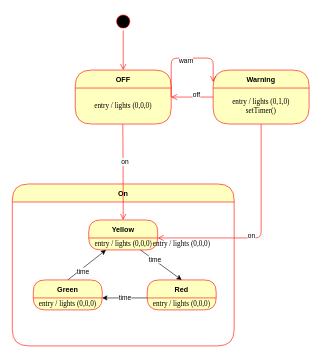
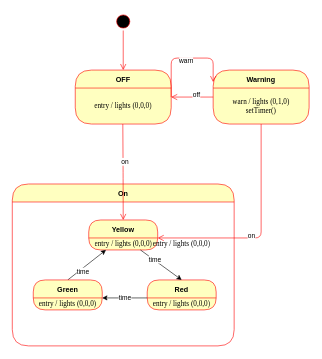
  <mxCell id="0" />
  <mxCell id="1" parent="0" />
  <mxCell id="2" value="" style="ellipse;html=1;shape=startState;fillColor=#000000;strokeColor=#ff0000;rounded=1;shadow=0;comic=0;labelBackgroundColor=none;fontFamily=Verdana;fontSize=12;fontColor=#000000;align=center;direction=south;" parent="1" vertex="1"><mxGeometry x="190" y="20" width="30" height="30" as="geometry" /></mxCell>
  <mxCell id="3" style="edgeStyle=orthogonalEdgeStyle;html=1;labelBackgroundColor=none;endArrow=open;endSize=8;strokeColor=#ff0000;fontFamily=Verdana;fontSize=12;align=left;entryX=0.5;entryY=0;entryDx=0;entryDy=0;" parent="1" source="2" target="4" edge="1"><mxGeometry relative="1" as="geometry"><mxPoint x="205" y="125" as="targetPoint" /></mxGeometry></mxCell>
  <mxCell id="4" value="OFF" style="swimlane;fontStyle=1;align=center;verticalAlign=middle;childLayout=stackLayout;horizontal=1;startSize=30;horizontalStack=0;resizeParent=0;resizeLast=1;container=0;fontColor=#000000;collapsible=0;rounded=1;arcSize=30;strokeColor=#ff0000;fillColor=#ffffc0;swimlaneFillColor=#ffffc0;dropTarget=0;" parent="1" vertex="1"><mxGeometry x="125" y="116" width="160" height="90" as="geometry" /></mxCell>
  <mxCell id="5" value="&lt;font face=&quot;Verdana&quot;&gt;entry / lights (0,0,0)&lt;/font&gt;" style="text;html=1;strokeColor=none;fillColor=none;align=center;verticalAlign=middle;spacingLeft=4;spacingRight=4;whiteSpace=wrap;overflow=hidden;rotatable=0;fontColor=#000000;" parent="4" vertex="1"><mxGeometry y="30" width="160" height="60" as="geometry" /></mxCell>
  <mxCell id="6" value="On" style="swimlane;fillColor=#ffffc0;strokeColor=#ff0000;fontColor=#000000;startSize=30;rounded=1;arcSize=30;swimlaneFillColor=none;" vertex="1" parent="1"><mxGeometry x="20" y="306" width="370" height="270" as="geometry" /></mxCell>
  <mxCell id="7" value="Yellow" style="swimlane;fontStyle=1;align=center;verticalAlign=middle;childLayout=stackLayout;horizontal=1;startSize=30;horizontalStack=0;resizeParent=0;resizeLast=1;container=0;fontColor=#000000;collapsible=0;rounded=1;arcSize=30;strokeColor=#ff0000;fillColor=#ffffc0;swimlaneFillColor=#ffffc0;dropTarget=0;" vertex="1" parent="6"><mxGeometry x="127.5" y="60" width="115" height="50" as="geometry" /></mxCell>
  <mxCell id="8" value="&lt;font face=&quot;Verdana&quot;&gt;entry / lights (0,0,0)&lt;/font&gt;" style="text;html=1;strokeColor=none;fillColor=none;align=center;verticalAlign=middle;spacingLeft=4;spacingRight=4;whiteSpace=wrap;overflow=hidden;rotatable=0;fontColor=#000000;" vertex="1" parent="7"><mxGeometry y="30" width="115" height="20" as="geometry" /></mxCell>
  <mxCell id="9" style="rounded=0;orthogonalLoop=1;jettySize=auto;html=1;exitX=0.5;exitY=0;exitDx=0;exitDy=0;entryX=0.25;entryY=1;entryDx=0;entryDy=0;" edge="1" parent="6" source="11" target="8"><mxGeometry relative="1" as="geometry" /></mxCell>
  <mxCell id="10" value="time" style="edgeLabel;html=1;align=center;verticalAlign=middle;resizable=0;points=[];" vertex="1" connectable="0" parent="9"><mxGeometry x="-0.312" y="-4" relative="1" as="geometry"><mxPoint as="offset" /></mxGeometry></mxCell>
  <mxCell id="11" value="Green" style="swimlane;fontStyle=1;align=center;verticalAlign=middle;childLayout=stackLayout;horizontal=1;startSize=30;horizontalStack=0;resizeParent=0;resizeLast=1;container=0;fontColor=#000000;collapsible=0;rounded=1;arcSize=30;strokeColor=#ff0000;fillColor=#ffffc0;swimlaneFillColor=#ffffc0;dropTarget=0;" vertex="1" parent="6"><mxGeometry x="35" y="160" width="115" height="50" as="geometry" /></mxCell>
  <mxCell id="12" value="&lt;font face=&quot;Verdana&quot;&gt;entry / lights (0,0,0)&lt;/font&gt;" style="text;html=1;strokeColor=none;fillColor=none;align=center;verticalAlign=middle;spacingLeft=4;spacingRight=4;whiteSpace=wrap;overflow=hidden;rotatable=0;fontColor=#000000;" vertex="1" parent="11"><mxGeometry y="30" width="115" height="20" as="geometry" /></mxCell>
  <mxCell id="13" value="&lt;font face=&quot;Verdana&quot;&gt;entry / lights (0,0,0)&lt;/font&gt;" style="text;html=1;strokeColor=none;fillColor=none;align=center;verticalAlign=middle;spacingLeft=4;spacingRight=4;whiteSpace=wrap;overflow=hidden;rotatable=0;fontColor=#000000;" vertex="1" parent="6"><mxGeometry x="225" y="90" width="115" height="20" as="geometry" /></mxCell>
  <mxCell id="14" value="Warning" style="swimlane;fontStyle=1;align=center;verticalAlign=middle;childLayout=stackLayout;horizontal=1;startSize=30;horizontalStack=0;resizeParent=0;resizeLast=1;container=0;fontColor=#000000;collapsible=0;rounded=1;arcSize=30;strokeColor=#ff0000;fillColor=#ffffc0;swimlaneFillColor=#ffffc0;dropTarget=0;" vertex="1" parent="1"><mxGeometry x="355" y="116" width="160" height="90" as="geometry" /></mxCell>
- <mxCell id="15" value="&lt;font face=&quot;Verdana&quot;&gt;entry / lights (0,1,0)&lt;br&gt;setTimer()&lt;br&gt;&lt;/font&gt;" style="text;html=1;strokeColor=none;fillColor=none;align=center;verticalAlign=middle;spacingLeft=4;spacingRight=4;whiteSpace=wrap;overflow=hidden;rotatable=0;fontColor=#000000;" vertex="1" parent="14"><mxGeometry y="30" width="160" height="60" as="geometry" /></mxCell>
+ <mxCell id="15" value="&lt;font face=&quot;Verdana&quot;&gt;warn / lights (0,1,0)&lt;br&gt;setTimer()&lt;br&gt;&lt;/font&gt;" style="text;html=1;strokeColor=none;fillColor=none;align=center;verticalAlign=middle;spacingLeft=4;spacingRight=4;whiteSpace=wrap;overflow=hidden;rotatable=0;fontColor=#000000;" vertex="1" parent="14"><mxGeometry y="30" width="160" height="60" as="geometry" /></mxCell>
  <mxCell id="16" style="edgeStyle=orthogonalEdgeStyle;html=1;labelBackgroundColor=none;endArrow=open;endSize=8;strokeColor=#ff0000;fontFamily=Verdana;fontSize=12;align=left;exitX=1;exitY=0.25;exitDx=0;exitDy=0;" edge="1" parent="1" source="5"><mxGeometry relative="1" as="geometry"><mxPoint x="355" y="136" as="targetPoint" /><mxPoint x="215" y="60" as="sourcePoint" /><Array as="points"><mxPoint x="285" y="96" /><mxPoint x="355" y="96" /></Array></mxGeometry></mxCell>
  <mxCell id="17" value="warn" style="edgeLabel;html=1;align=center;verticalAlign=middle;resizable=0;points=[];" vertex="1" connectable="0" parent="16"><mxGeometry x="0.019" y="-4" relative="1" as="geometry"><mxPoint as="offset" /></mxGeometry></mxCell>
  <mxCell id="18" style="edgeStyle=orthogonalEdgeStyle;html=1;labelBackgroundColor=none;endArrow=open;endSize=8;strokeColor=#ff0000;fontFamily=Verdana;fontSize=12;align=left;entryX=1;entryY=0;entryDx=0;entryDy=0;exitX=0.5;exitY=1;exitDx=0;exitDy=0;" edge="1" parent="1" source="15" target="8"><mxGeometry relative="1" as="geometry"><mxPoint x="204.33" y="272" as="targetPoint" /><mxPoint x="204.33" y="206" as="sourcePoint" /><Array as="points"><mxPoint x="435" y="396" /></Array></mxGeometry></mxCell>
  <mxCell id="19" value="on" style="edgeLabel;html=1;align=center;verticalAlign=middle;resizable=0;points=[];" vertex="1" connectable="0" parent="18"><mxGeometry x="0.081" y="-4" relative="1" as="geometry"><mxPoint x="-11" as="offset" /></mxGeometry></mxCell>
  <mxCell id="20" style="edgeStyle=orthogonalEdgeStyle;html=1;labelBackgroundColor=none;endArrow=open;endSize=8;strokeColor=#ff0000;fontFamily=Verdana;fontSize=12;align=left;entryX=1;entryY=0.25;entryDx=0;entryDy=0;exitX=0;exitY=0.25;exitDx=0;exitDy=0;" edge="1" parent="1" source="15" target="5"><mxGeometry relative="1" as="geometry"><mxPoint x="225" y="136" as="targetPoint" /><mxPoint x="225" y="70" as="sourcePoint" /></mxGeometry></mxCell>
  <mxCell id="21" value="off" style="edgeLabel;html=1;align=center;verticalAlign=middle;resizable=0;points=[];" vertex="1" connectable="0" parent="20"><mxGeometry x="-0.171" y="-4" relative="1" as="geometry"><mxPoint as="offset" /></mxGeometry></mxCell>
  <mxCell id="22" style="edgeStyle=orthogonalEdgeStyle;html=1;labelBackgroundColor=none;endArrow=open;endSize=8;strokeColor=#ff0000;fontFamily=Verdana;fontSize=12;align=left;entryX=0.5;entryY=0;entryDx=0;entryDy=0;" edge="1" parent="1" target="7"><mxGeometry relative="1" as="geometry"><mxPoint x="204.33" y="272" as="targetPoint" /><mxPoint x="204.33" y="206" as="sourcePoint" /></mxGeometry></mxCell>
  <mxCell id="23" value="on" style="edgeLabel;html=1;align=center;verticalAlign=middle;resizable=0;points=[];" vertex="1" connectable="0" parent="22"><mxGeometry x="-0.216" y="3" relative="1" as="geometry"><mxPoint as="offset" /></mxGeometry></mxCell>
  <mxCell id="24" value="Red" style="swimlane;fontStyle=1;align=center;verticalAlign=middle;childLayout=stackLayout;horizontal=1;startSize=30;horizontalStack=0;resizeParent=0;resizeLast=1;container=0;fontColor=#000000;collapsible=0;rounded=1;arcSize=30;strokeColor=#ff0000;fillColor=#ffffc0;swimlaneFillColor=#ffffc0;dropTarget=0;" vertex="1" parent="1"><mxGeometry x="245" y="466" width="115" height="50" as="geometry" /></mxCell>
  <mxCell id="25" value="&lt;font face=&quot;Verdana&quot;&gt;entry / lights (0,0,0)&lt;/font&gt;" style="text;html=1;strokeColor=none;fillColor=none;align=center;verticalAlign=middle;spacingLeft=4;spacingRight=4;whiteSpace=wrap;overflow=hidden;rotatable=0;fontColor=#000000;" vertex="1" parent="24"><mxGeometry y="30" width="115" height="20" as="geometry" /></mxCell>
  <mxCell id="26" style="edgeStyle=none;rounded=0;orthogonalLoop=1;jettySize=auto;html=1;exitX=0.75;exitY=1;exitDx=0;exitDy=0;entryX=0.5;entryY=0;entryDx=0;entryDy=0;" edge="1" parent="1" source="8" target="24"><mxGeometry relative="1" as="geometry" /></mxCell>
  <mxCell id="27" value="time" style="edgeLabel;html=1;align=center;verticalAlign=middle;resizable=0;points=[];" vertex="1" connectable="0" parent="26"><mxGeometry x="-0.322" y="2" relative="1" as="geometry"><mxPoint x="-1" as="offset" /></mxGeometry></mxCell>
  <mxCell id="28" value="time" style="edgeStyle=none;rounded=0;orthogonalLoop=1;jettySize=auto;html=1;exitX=0;exitY=0;exitDx=0;exitDy=0;entryX=1;entryY=0;entryDx=0;entryDy=0;" edge="1" parent="1" source="25" target="12"><mxGeometry relative="1" as="geometry" /></mxCell>
